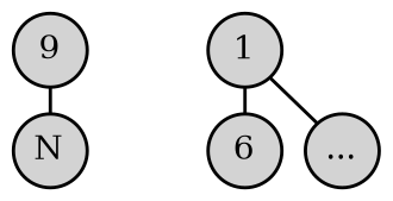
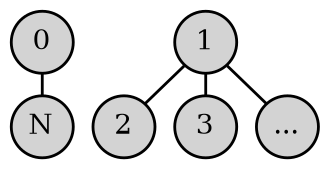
  graph {
    fontsize=12
    nodesep=0.1
    ranksep=0.1
    node [fillcolor=lightgray fixedsize=true fontsize=10 shape=circle style=filled]
-   0 [width=0.3 label=9]
+   0 [width=0.3]
    N [width=0.3]
    1 [width=0.3]
-   3 [width=0.3 label=6]
+   2 [width=0.3]
+   3 [width=0.3]
    "..." [width=0.3]
    0 -- N
+   1 -- 2
    1 -- 3
    1 -- "..."
  }
